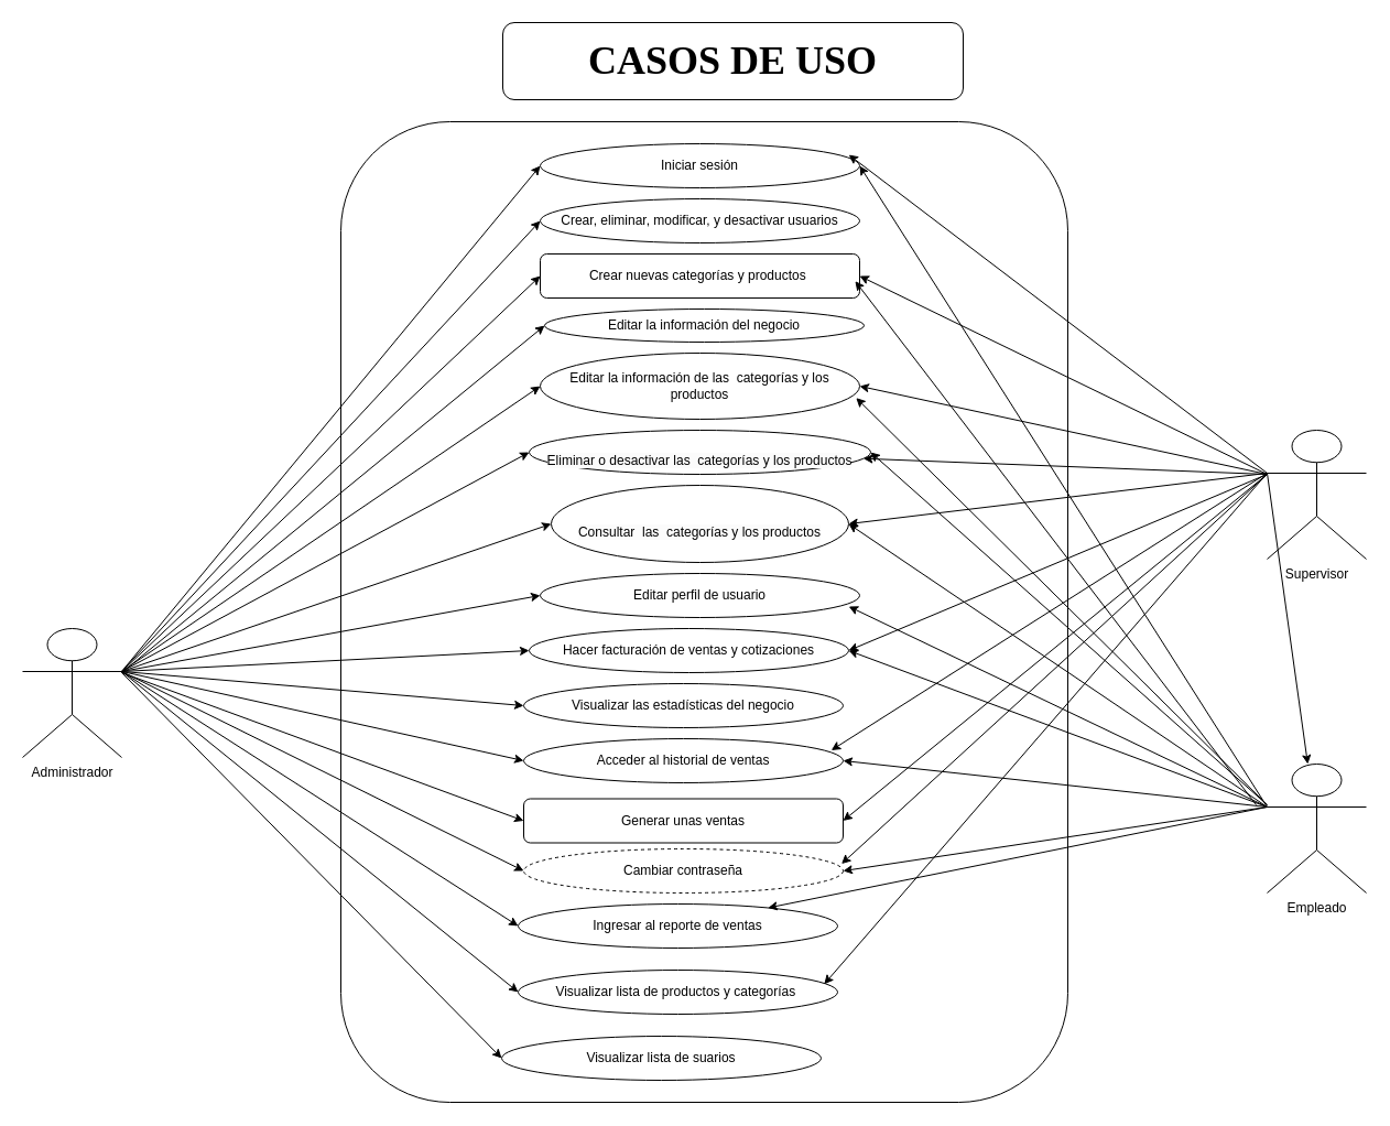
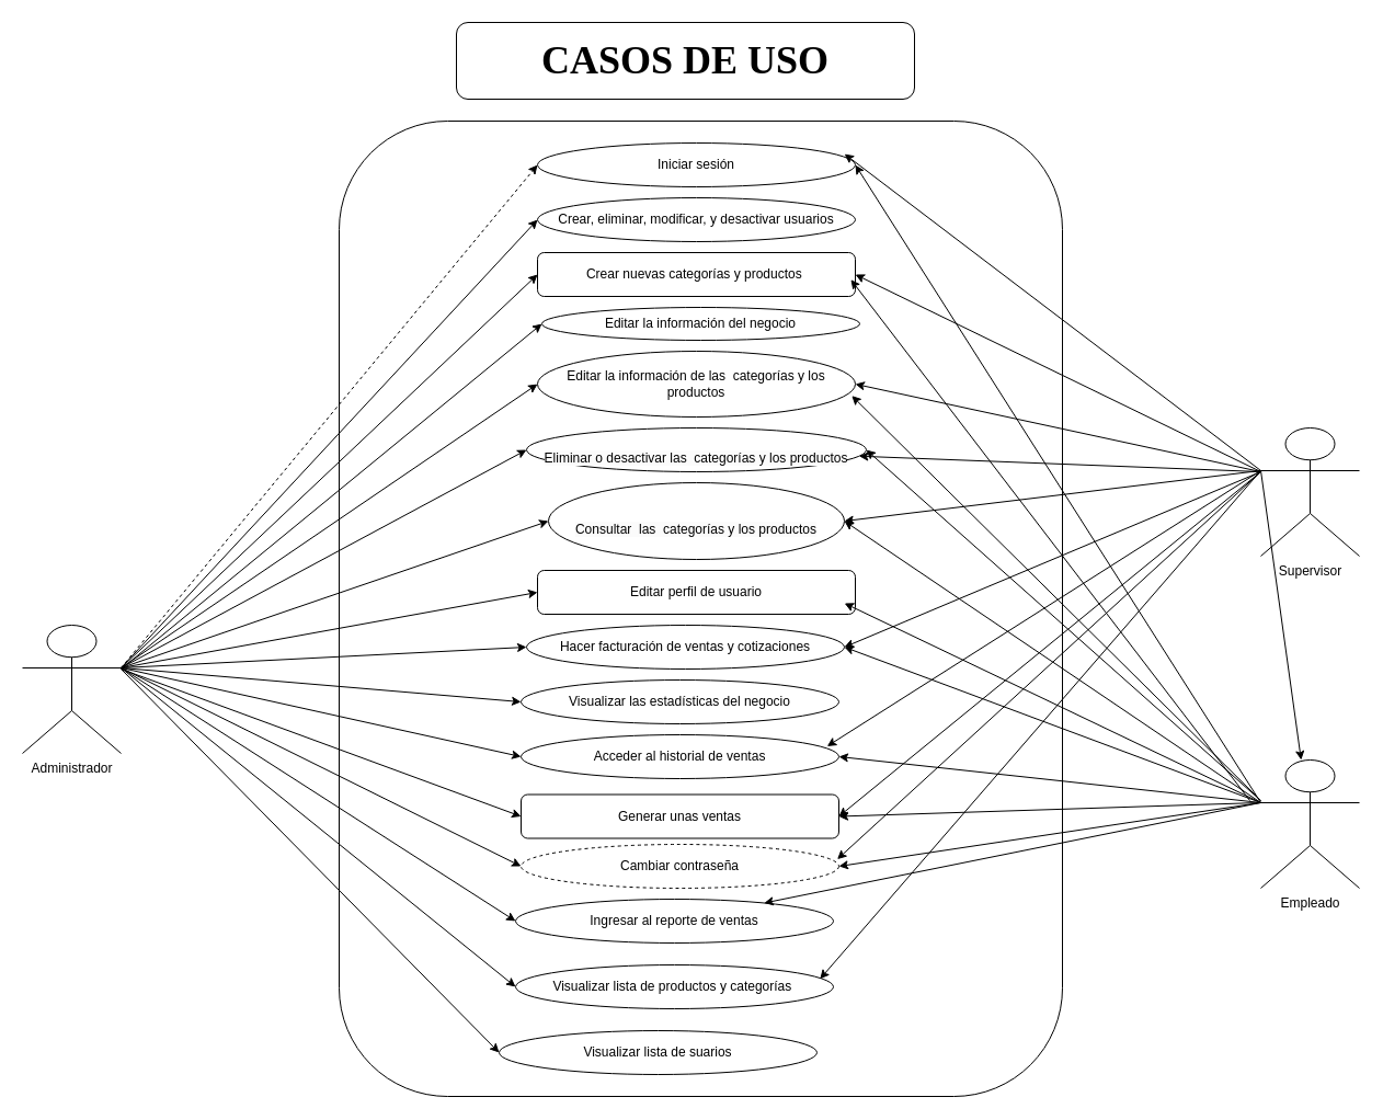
  <mxCell id="0" />
  <mxCell id="1" parent="0" />
  <mxCell id="2" value="" style="rounded=1;whiteSpace=wrap;html=1;" vertex="1" parent="1"><mxGeometry x="309" y="110" width="660" height="890" as="geometry" /></mxCell>
- <mxCell id="3" style="rounded=0;orthogonalLoop=1;jettySize=auto;html=1;exitX=1;exitY=0.333;exitDx=0;exitDy=0;exitPerimeter=0;entryX=0;entryY=0.5;entryDx=0;entryDy=0;" edge="1" parent="1" source="14" target="16"><mxGeometry relative="1" as="geometry" /></mxCell>
+ <mxCell id="3" style="rounded=0;orthogonalLoop=1;jettySize=auto;html=1;exitX=1;exitY=0.333;exitDx=0;exitDy=0;exitPerimeter=0;entryX=0;entryY=0.5;entryDx=0;entryDy=0;dashed=1;" edge="1" parent="1" source="14" target="16"><mxGeometry relative="1" as="geometry" /></mxCell>
  <mxCell id="4" style="rounded=0;orthogonalLoop=1;jettySize=auto;html=1;exitX=1;exitY=0.333;exitDx=0;exitDy=0;exitPerimeter=0;entryX=0;entryY=0.5;entryDx=0;entryDy=0;" edge="1" parent="1" source="14" target="18"><mxGeometry relative="1" as="geometry" /></mxCell>
  <mxCell id="5" style="rounded=0;orthogonalLoop=1;jettySize=auto;html=1;exitX=1;exitY=0.333;exitDx=0;exitDy=0;exitPerimeter=0;entryX=0;entryY=0.5;entryDx=0;entryDy=0;" edge="1" parent="1" source="14" target="20"><mxGeometry relative="1" as="geometry" /></mxCell>
  <mxCell id="6" style="rounded=0;orthogonalLoop=1;jettySize=auto;html=1;exitX=1;exitY=0.333;exitDx=0;exitDy=0;exitPerimeter=0;entryX=0;entryY=0.5;entryDx=0;entryDy=0;" edge="1" parent="1" source="14" target="17"><mxGeometry relative="1" as="geometry" /></mxCell>
  <mxCell id="7" style="edgeStyle=none;rounded=0;orthogonalLoop=1;jettySize=auto;html=1;exitX=1;exitY=0.333;exitDx=0;exitDy=0;exitPerimeter=0;entryX=0;entryY=0.5;entryDx=0;entryDy=0;" edge="1" parent="1" source="14" target="21"><mxGeometry relative="1" as="geometry" /></mxCell>
  <mxCell id="8" style="edgeStyle=none;rounded=0;orthogonalLoop=1;jettySize=auto;html=1;exitX=1;exitY=0.333;exitDx=0;exitDy=0;exitPerimeter=0;entryX=0;entryY=0.5;entryDx=0;entryDy=0;" edge="1" parent="1" source="14" target="22"><mxGeometry relative="1" as="geometry" /></mxCell>
  <mxCell id="9" style="edgeStyle=none;rounded=0;orthogonalLoop=1;jettySize=auto;html=1;exitX=1;exitY=0.333;exitDx=0;exitDy=0;exitPerimeter=0;entryX=0;entryY=0.5;entryDx=0;entryDy=0;" edge="1" parent="1" source="14" target="23"><mxGeometry relative="1" as="geometry" /></mxCell>
  <mxCell id="10" style="edgeStyle=none;rounded=0;orthogonalLoop=1;jettySize=auto;html=1;exitX=1;exitY=0.333;exitDx=0;exitDy=0;exitPerimeter=0;entryX=0;entryY=0.5;entryDx=0;entryDy=0;" edge="1" parent="1" source="14" target="24"><mxGeometry relative="1" as="geometry" /></mxCell>
  <mxCell id="11" style="edgeStyle=none;rounded=0;orthogonalLoop=1;jettySize=auto;html=1;exitX=1;exitY=0.333;exitDx=0;exitDy=0;exitPerimeter=0;entryX=0;entryY=0.5;entryDx=0;entryDy=0;" edge="1" parent="1" source="14" target="35"><mxGeometry relative="1" as="geometry" /></mxCell>
  <mxCell id="12" style="edgeStyle=none;rounded=0;orthogonalLoop=1;jettySize=auto;html=1;exitX=1;exitY=0.333;exitDx=0;exitDy=0;exitPerimeter=0;entryX=0;entryY=0.5;entryDx=0;entryDy=0;" edge="1" parent="1" source="14" target="50"><mxGeometry relative="1" as="geometry" /></mxCell>
  <mxCell id="13" style="edgeStyle=none;rounded=0;orthogonalLoop=1;jettySize=auto;html=1;exitX=1;exitY=0.333;exitDx=0;exitDy=0;exitPerimeter=0;entryX=0;entryY=0.5;entryDx=0;entryDy=0;" edge="1" parent="1" source="14" target="19"><mxGeometry relative="1" as="geometry" /></mxCell>
  <mxCell id="14" value="Administrador" style="shape=umlActor;verticalLabelPosition=bottom;verticalAlign=top;html=1;outlineConnect=0;" vertex="1" parent="1"><mxGeometry x="20" y="570" width="90" height="117" as="geometry" /></mxCell>
- <mxCell id="15" value="&lt;b&gt;&lt;font face=&quot;Georgia&quot; style=&quot;font-size: 36px;&quot;&gt;CASOS DE USO&lt;/font&gt;&lt;/b&gt;" style="rounded=1;whiteSpace=wrap;html=1;" vertex="1" parent="1"><mxGeometry x="456" y="20" width="418" height="70" as="geometry" /></mxCell>
+ <mxCell id="15" value="&lt;b&gt;&lt;font face=&quot;Georgia&quot; style=&quot;font-size: 36px;&quot;&gt;CASOS DE USO&lt;/font&gt;&lt;/b&gt;" style="rounded=1;whiteSpace=wrap;html=1;" vertex="1" parent="1"><mxGeometry x="416" y="20" width="418" height="70" as="geometry" /></mxCell>
  <mxCell id="16" value="Iniciar sesión" style="ellipse;whiteSpace=wrap;html=1;" vertex="1" parent="1"><mxGeometry x="490" y="130" width="290" height="40" as="geometry" /></mxCell>
  <mxCell id="17" value="Hacer facturación de ventas y cotizaciones" style="ellipse;whiteSpace=wrap;html=1;" vertex="1" parent="1"><mxGeometry x="480" y="570" width="290" height="40" as="geometry" /></mxCell>
  <mxCell id="18" value="&lt;br&gt;Editar la información de las&amp;nbsp; categorías y los productos&lt;br&gt;&amp;nbsp;" style="ellipse;whiteSpace=wrap;html=1;" vertex="1" parent="1"><mxGeometry x="490" y="320" width="290" height="60" as="geometry" /></mxCell>
  <mxCell id="19" value="&lt;br&gt;&lt;span style=&quot;color: rgb(0, 0, 0); font-family: Helvetica; font-size: 12px; font-style: normal; font-variant-ligatures: normal; font-variant-caps: normal; font-weight: 400; letter-spacing: normal; orphans: 2; text-align: center; text-indent: 0px; text-transform: none; widows: 2; word-spacing: 0px; -webkit-text-stroke-width: 0px; background-color: rgb(251, 251, 251); text-decoration-thickness: initial; text-decoration-style: initial; text-decoration-color: initial; float: none; display: inline !important;&quot;&gt;Eliminar o desactivar las&amp;nbsp; categorías y los productos&lt;/span&gt;" style="ellipse;whiteSpace=wrap;html=1;" vertex="1" parent="1"><mxGeometry x="480" y="390" width="310" height="40" as="geometry" /></mxCell>
- <mxCell id="20" value="Editar perfil de usuario" style="ellipse;whiteSpace=wrap;html=1;" vertex="1" parent="1"><mxGeometry x="490" y="520" width="290" height="40" as="geometry" /></mxCell>
+ <mxCell id="20" value="Editar perfil de usuario" style="whiteSpace=wrap;html=1;rounded=1;" vertex="1" parent="1"><mxGeometry x="490" y="520" width="290" height="40" as="geometry" /></mxCell>
  <mxCell id="21" value="Visualizar las estadísticas del negocio" style="ellipse;whiteSpace=wrap;html=1;" vertex="1" parent="1"><mxGeometry x="475" y="620" width="290" height="40" as="geometry" /></mxCell>
  <mxCell id="22" value="Acceder al historial de ventas" style="ellipse;whiteSpace=wrap;html=1;" vertex="1" parent="1"><mxGeometry x="475" y="670" width="290" height="40" as="geometry" /></mxCell>
  <mxCell id="23" value="Cambiar contraseña" style="ellipse;whiteSpace=wrap;html=1;dashed=1;" vertex="1" parent="1"><mxGeometry x="475" y="770" width="290" height="40" as="geometry" /></mxCell>
  <mxCell id="24" value="Ingresar al reporte de ventas" style="ellipse;whiteSpace=wrap;html=1;" vertex="1" parent="1"><mxGeometry x="470" y="820" width="290" height="40" as="geometry" /></mxCell>
  <mxCell id="25" value="Crear nuevas categorías y productos&amp;nbsp;" style="whiteSpace=wrap;html=1;rounded=1;" vertex="1" parent="1"><mxGeometry x="490" y="230" width="290" height="40" as="geometry" /></mxCell>
  <mxCell id="26" style="edgeStyle=none;rounded=0;orthogonalLoop=1;jettySize=auto;html=1;exitX=0;exitY=0.333;exitDx=0;exitDy=0;exitPerimeter=0;entryX=0.966;entryY=0.75;entryDx=0;entryDy=0;entryPerimeter=0;" edge="1" parent="1" source="31" target="20"><mxGeometry relative="1" as="geometry"><mxPoint x="900" y="580" as="targetPoint" /></mxGeometry></mxCell>
  <mxCell id="27" style="edgeStyle=none;rounded=0;orthogonalLoop=1;jettySize=auto;html=1;exitX=0;exitY=0.333;exitDx=0;exitDy=0;exitPerimeter=0;entryX=1;entryY=0.5;entryDx=0;entryDy=0;" edge="1" parent="1" source="31" target="17"><mxGeometry relative="1" as="geometry" /></mxCell>
  <mxCell id="28" style="edgeStyle=none;rounded=0;orthogonalLoop=1;jettySize=auto;html=1;exitX=0;exitY=0.333;exitDx=0;exitDy=0;exitPerimeter=0;entryX=1;entryY=0.5;entryDx=0;entryDy=0;" edge="1" parent="1" source="31" target="22"><mxGeometry relative="1" as="geometry" /></mxCell>
  <mxCell id="29" style="edgeStyle=none;rounded=0;orthogonalLoop=1;jettySize=auto;html=1;exitX=0;exitY=0.333;exitDx=0;exitDy=0;exitPerimeter=0;entryX=1;entryY=0.5;entryDx=0;entryDy=0;" edge="1" parent="1" source="31" target="23"><mxGeometry relative="1" as="geometry" /></mxCell>
  <mxCell id="30" style="edgeStyle=none;rounded=0;orthogonalLoop=1;jettySize=auto;html=1;exitX=0;exitY=0.333;exitDx=0;exitDy=0;exitPerimeter=0;" edge="1" parent="1" source="31" target="24"><mxGeometry relative="1" as="geometry" /></mxCell>
  <mxCell id="31" value="Empleado" style="shape=umlActor;verticalLabelPosition=bottom;verticalAlign=top;html=1;outlineConnect=0;" vertex="1" parent="1"><mxGeometry x="1150" y="693" width="90" height="117" as="geometry" /></mxCell>
  <mxCell id="32" style="edgeStyle=none;rounded=0;orthogonalLoop=1;jettySize=auto;html=1;exitX=0;exitY=0.333;exitDx=0;exitDy=0;exitPerimeter=0;entryX=0.966;entryY=0.25;entryDx=0;entryDy=0;entryPerimeter=0;" edge="1" parent="1" source="34" target="16"><mxGeometry relative="1" as="geometry" /></mxCell>
  <mxCell id="33" style="edgeStyle=none;rounded=0;orthogonalLoop=1;jettySize=auto;html=1;exitX=0;exitY=0.333;exitDx=0;exitDy=0;exitPerimeter=0;" edge="1" parent="1" source="34" target="31"><mxGeometry relative="1" as="geometry" /></mxCell>
  <mxCell id="34" value="Supervisor" style="shape=umlActor;verticalLabelPosition=bottom;verticalAlign=top;html=1;outlineConnect=0;" vertex="1" parent="1"><mxGeometry x="1150" y="390" width="90" height="117" as="geometry" /></mxCell>
  <mxCell id="35" value="Visualizar lista de productos y categorías&amp;nbsp;" style="ellipse;whiteSpace=wrap;html=1;" vertex="1" parent="1"><mxGeometry x="470" y="880" width="290" height="40" as="geometry" /></mxCell>
  <mxCell id="36" style="edgeStyle=none;rounded=0;orthogonalLoop=1;jettySize=auto;html=1;exitX=0;exitY=0.333;exitDx=0;exitDy=0;exitPerimeter=0;entryX=1;entryY=0.5;entryDx=0;entryDy=0;" edge="1" parent="1" source="31" target="16"><mxGeometry relative="1" as="geometry"><mxPoint x="740" y="390" as="targetPoint" /></mxGeometry></mxCell>
  <mxCell id="37" style="edgeStyle=none;rounded=0;orthogonalLoop=1;jettySize=auto;html=1;exitX=0;exitY=0.333;exitDx=0;exitDy=0;exitPerimeter=0;entryX=0.958;entryY=0.319;entryDx=0;entryDy=0;entryPerimeter=0;" edge="1" parent="1" source="34" target="35"><mxGeometry relative="1" as="geometry" /></mxCell>
  <mxCell id="38" style="edgeStyle=none;rounded=0;orthogonalLoop=1;jettySize=auto;html=1;exitX=0;exitY=0.333;exitDx=0;exitDy=0;exitPerimeter=0;entryX=0.963;entryY=0.262;entryDx=0;entryDy=0;entryPerimeter=0;" edge="1" parent="1" source="34" target="22"><mxGeometry relative="1" as="geometry" /></mxCell>
  <mxCell id="39" value="&lt;br&gt;&lt;span style=&quot;color: rgb(0, 0, 0); font-family: Helvetica; font-size: 12px; font-style: normal; font-variant-ligatures: normal; font-variant-caps: normal; font-weight: 400; letter-spacing: normal; orphans: 2; text-align: center; text-indent: 0px; text-transform: none; widows: 2; word-spacing: 0px; -webkit-text-stroke-width: 0px; background-color: rgb(251, 251, 251); text-decoration-thickness: initial; text-decoration-style: initial; text-decoration-color: initial; float: none; display: inline !important;&quot;&gt;Consultar&amp;nbsp; las&amp;nbsp; categorías y los productos&lt;/span&gt;" style="ellipse;whiteSpace=wrap;html=1;" vertex="1" parent="1"><mxGeometry x="500" y="440" width="270" height="70" as="geometry" /></mxCell>
  <mxCell id="40" style="edgeStyle=none;rounded=0;orthogonalLoop=1;jettySize=auto;html=1;entryX=1;entryY=0.5;entryDx=0;entryDy=0;" edge="1" parent="1" target="25"><mxGeometry relative="1" as="geometry"><mxPoint x="1150" y="430" as="sourcePoint" /><mxPoint x="785" y="260" as="targetPoint" /></mxGeometry></mxCell>
  <mxCell id="41" style="edgeStyle=none;rounded=0;orthogonalLoop=1;jettySize=auto;html=1;entryX=1;entryY=0.5;entryDx=0;entryDy=0;" edge="1" parent="1" target="18"><mxGeometry relative="1" as="geometry"><mxPoint x="1150" y="430" as="sourcePoint" /><mxPoint x="794" y="320" as="targetPoint" /></mxGeometry></mxCell>
  <mxCell id="42" style="edgeStyle=none;rounded=0;orthogonalLoop=1;jettySize=auto;html=1;" edge="1" parent="1" target="19"><mxGeometry relative="1" as="geometry"><mxPoint x="1150" y="430" as="sourcePoint" /><mxPoint x="790" y="395" as="targetPoint" /></mxGeometry></mxCell>
  <mxCell id="43" style="edgeStyle=none;rounded=0;orthogonalLoop=1;jettySize=auto;html=1;entryX=1;entryY=0.5;entryDx=0;entryDy=0;exitX=0;exitY=0.333;exitDx=0;exitDy=0;exitPerimeter=0;" edge="1" parent="1" source="34" target="39"><mxGeometry relative="1" as="geometry"><mxPoint x="1160" y="440" as="sourcePoint" /><mxPoint x="793" y="458" as="targetPoint" /></mxGeometry></mxCell>
  <mxCell id="44" style="edgeStyle=none;rounded=0;orthogonalLoop=1;jettySize=auto;html=1;entryX=0.995;entryY=0.34;entryDx=0;entryDy=0;entryPerimeter=0;" edge="1" parent="1" target="23"><mxGeometry relative="1" as="geometry"><mxPoint x="1150" y="430" as="sourcePoint" /><mxPoint x="764" y="745" as="targetPoint" /></mxGeometry></mxCell>
  <mxCell id="45" style="edgeStyle=none;rounded=0;orthogonalLoop=1;jettySize=auto;html=1;entryX=0;entryY=0.5;entryDx=0;entryDy=0;exitX=1;exitY=0.333;exitDx=0;exitDy=0;exitPerimeter=0;" edge="1" parent="1" source="14" target="39"><mxGeometry relative="1" as="geometry"><mxPoint x="120" y="610" as="sourcePoint" /><mxPoint x="490" y="465" as="targetPoint" /></mxGeometry></mxCell>
  <mxCell id="46" style="edgeStyle=none;rounded=0;orthogonalLoop=1;jettySize=auto;html=1;exitX=0;exitY=0.333;exitDx=0;exitDy=0;exitPerimeter=0;entryX=1;entryY=0.5;entryDx=0;entryDy=0;" edge="1" parent="1" source="31" target="39"><mxGeometry relative="1" as="geometry"><mxPoint x="780" y="527" as="targetPoint" /><mxPoint x="1160" y="660" as="sourcePoint" /></mxGeometry></mxCell>
  <mxCell id="47" style="edgeStyle=none;rounded=0;orthogonalLoop=1;jettySize=auto;html=1;entryX=1;entryY=0.5;entryDx=0;entryDy=0;" edge="1" parent="1" target="19"><mxGeometry relative="1" as="geometry"><mxPoint x="780" y="530" as="targetPoint" /><mxPoint x="1150" y="730" as="sourcePoint" /></mxGeometry></mxCell>
  <mxCell id="48" style="edgeStyle=none;rounded=0;orthogonalLoop=1;jettySize=auto;html=1;entryX=0.986;entryY=0.616;entryDx=0;entryDy=0;entryPerimeter=0;" edge="1" parent="1" target="25"><mxGeometry relative="1" as="geometry"><mxPoint x="820" y="451" as="targetPoint" /><mxPoint x="1140" y="730" as="sourcePoint" /></mxGeometry></mxCell>
  <mxCell id="49" style="edgeStyle=none;rounded=0;orthogonalLoop=1;jettySize=auto;html=1;entryX=0.989;entryY=0.677;entryDx=0;entryDy=0;entryPerimeter=0;" edge="1" parent="1" target="18"><mxGeometry relative="1" as="geometry"><mxPoint x="800" y="383" as="targetPoint" /><mxPoint x="1150" y="730" as="sourcePoint" /></mxGeometry></mxCell>
  <mxCell id="50" value="Crear, eliminar, modificar, y desactivar usuarios" style="ellipse;whiteSpace=wrap;html=1;" vertex="1" parent="1"><mxGeometry x="490" y="180" width="290" height="40" as="geometry" /></mxCell>
  <mxCell id="51" style="edgeStyle=none;rounded=0;orthogonalLoop=1;jettySize=auto;html=1;exitX=1;exitY=0.333;exitDx=0;exitDy=0;exitPerimeter=0;entryX=0;entryY=0.5;entryDx=0;entryDy=0;" edge="1" parent="1" source="14" target="25"><mxGeometry relative="1" as="geometry"><mxPoint x="120" y="619" as="sourcePoint" /><mxPoint x="500" y="270" as="targetPoint" /></mxGeometry></mxCell>
  <mxCell id="52" value="&lt;br&gt;Editar la información del negocio&lt;br&gt;&amp;nbsp;" style="ellipse;whiteSpace=wrap;html=1;" vertex="1" parent="1"><mxGeometry x="494" y="280" width="290" height="30" as="geometry" /></mxCell>
  <mxCell id="53" style="edgeStyle=none;rounded=0;orthogonalLoop=1;jettySize=auto;html=1;entryX=0;entryY=0.5;entryDx=0;entryDy=0;" edge="1" parent="1" target="52"><mxGeometry relative="1" as="geometry"><mxPoint x="110" y="610" as="sourcePoint" /><mxPoint x="500" y="260" as="targetPoint" /></mxGeometry></mxCell>
  <mxCell id="54" style="edgeStyle=none;rounded=0;orthogonalLoop=1;jettySize=auto;html=1;entryX=1;entryY=0.5;entryDx=0;entryDy=0;" edge="1" parent="1" target="17"><mxGeometry relative="1" as="geometry"><mxPoint x="1150" y="430" as="sourcePoint" /><mxPoint x="790" y="550" as="targetPoint" /></mxGeometry></mxCell>
  <mxCell id="55" value="Generar unas ventas" style="whiteSpace=wrap;html=1;rounded=1;" vertex="1" parent="1"><mxGeometry x="475" y="724.5" width="290" height="40" as="geometry" /></mxCell>
  <mxCell id="56" style="edgeStyle=none;rounded=0;orthogonalLoop=1;jettySize=auto;html=1;entryX=1;entryY=0.5;entryDx=0;entryDy=0;" edge="1" parent="1" target="55"><mxGeometry relative="1" as="geometry"><mxPoint x="1150" y="430" as="sourcePoint" /><mxPoint x="764" y="690" as="targetPoint" /></mxGeometry></mxCell>
+ <mxCell id="57" style="edgeStyle=none;rounded=0;orthogonalLoop=1;jettySize=auto;html=1;exitX=0;exitY=0.333;exitDx=0;exitDy=0;exitPerimeter=0;entryX=1;entryY=0.5;entryDx=0;entryDy=0;" edge="1" parent="1" source="31" target="55"><mxGeometry relative="1" as="geometry"><mxPoint x="1160" y="742" as="sourcePoint" /><mxPoint x="775" y="800" as="targetPoint" /></mxGeometry></mxCell>
  <mxCell id="58" style="edgeStyle=none;rounded=0;orthogonalLoop=1;jettySize=auto;html=1;entryX=0;entryY=0.5;entryDx=0;entryDy=0;" edge="1" parent="1" target="55"><mxGeometry relative="1" as="geometry"><mxPoint x="110" y="610" as="sourcePoint" /><mxPoint x="485" y="700" as="targetPoint" /></mxGeometry></mxCell>
  <mxCell id="59" value="Visualizar lista de suarios" style="ellipse;whiteSpace=wrap;html=1;" vertex="1" parent="1"><mxGeometry x="455" y="940" width="290" height="40" as="geometry" /></mxCell>
  <mxCell id="60" style="edgeStyle=none;rounded=0;orthogonalLoop=1;jettySize=auto;html=1;entryX=0;entryY=0.5;entryDx=0;entryDy=0;" edge="1" parent="1" target="59"><mxGeometry relative="1" as="geometry"><mxPoint x="110" y="610" as="sourcePoint" /><mxPoint x="480" y="910" as="targetPoint" /></mxGeometry></mxCell>
